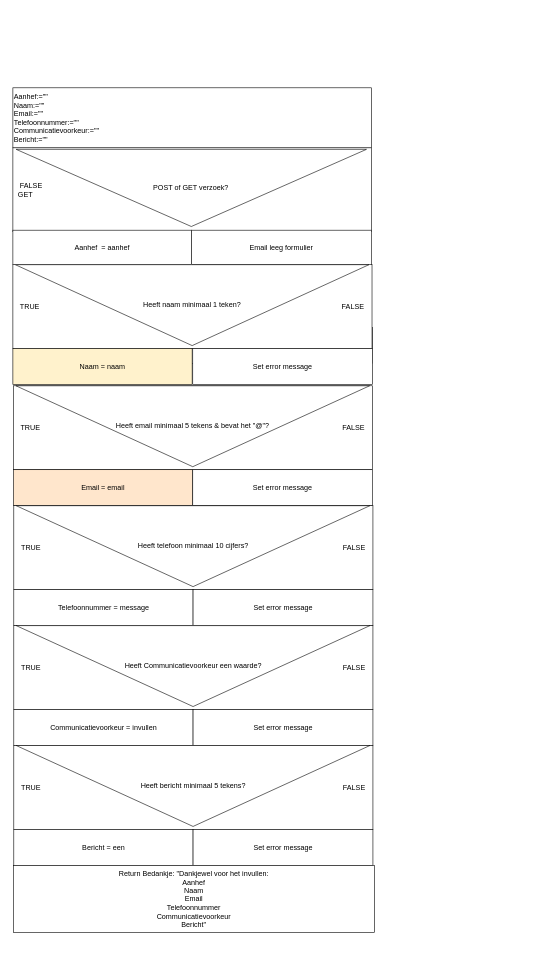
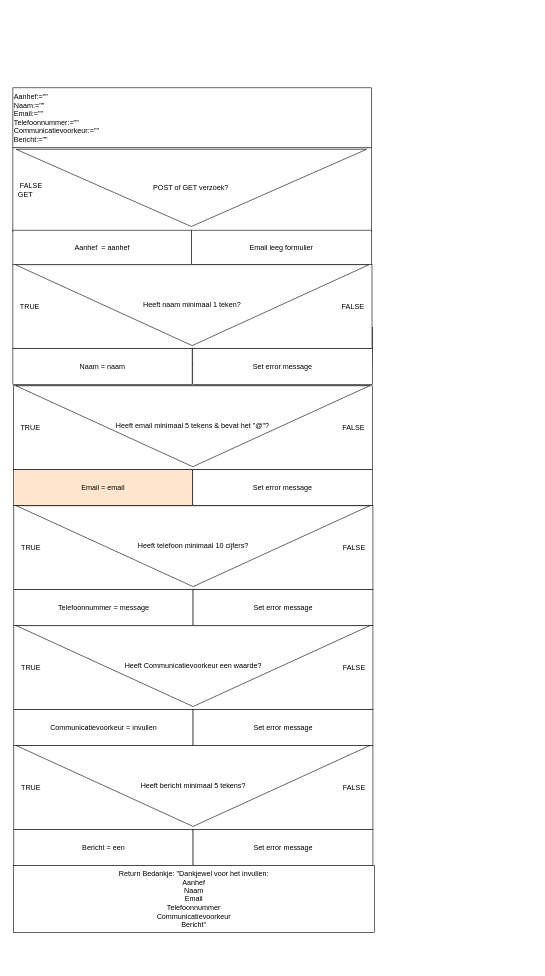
  <mxCell id="0" />
  <mxCell id="1" parent="0" />
  <mxCell id="2" value="&amp;nbsp; &amp;nbsp;FALSE&lt;span style=&quot;white-space: pre;&quot;&gt;&#09;&lt;/span&gt;&lt;span style=&quot;white-space: pre;&quot;&gt;&#09;&lt;/span&gt;&lt;span style=&quot;white-space: pre;&quot;&gt;&#09;&lt;/span&gt;&lt;span style=&quot;white-space: pre;&quot;&gt;&#09;&lt;/span&gt;&lt;span style=&quot;white-space: pre;&quot;&gt;&#09;&lt;/span&gt;&lt;span style=&quot;white-space: pre;&quot;&gt;&#09;&lt;/span&gt;&lt;span style=&quot;white-space: pre;&quot;&gt;&#09;&lt;/span&gt;&lt;span style=&quot;white-space: pre;&quot;&gt;&#09;&lt;/span&gt;&lt;span style=&quot;white-space: pre;&quot;&gt;&#09;&lt;/span&gt;&lt;span style=&quot;white-space: pre;&quot;&gt;&#09;&lt;/span&gt;&lt;span style=&quot;white-space: pre;&quot;&gt;&#09;&lt;/span&gt;&lt;span style=&quot;white-space: pre;&quot;&gt;&#09;&lt;/span&gt;&lt;span style=&quot;white-space: pre;&quot;&gt;&#09;&lt;/span&gt;&lt;span style=&quot;white-space: pre;&quot;&gt;&#09;&lt;/span&gt;&amp;nbsp;&amp;nbsp;&lt;span style=&quot;white-space: pre;&quot;&gt;&#09;&lt;/span&gt;&lt;span style=&quot;white-space: pre;&quot;&gt;&#09;&lt;/span&gt;&lt;span style=&quot;white-space: pre;&quot;&gt;&#09;&lt;/span&gt;&lt;span style=&quot;white-space: pre;&quot;&gt;&#09;&lt;span style=&quot;white-space: pre;&quot;&gt;&#09;&lt;/span&gt;&lt;span style=&quot;white-space: pre;&quot;&gt;&#09;&lt;/span&gt;&lt;span style=&quot;white-space: pre;&quot;&gt;&#09;&lt;/span&gt;&lt;span style=&quot;white-space: pre;&quot;&gt;&#09;&lt;/span&gt;&lt;span style=&quot;white-space: pre;&quot;&gt;&#09;&lt;/span&gt;&lt;span style=&quot;white-space: pre;&quot;&gt;&#09;&lt;/span&gt;&lt;span style=&quot;white-space: pre;&quot;&gt;&#09;&lt;/span&gt;&lt;span style=&quot;white-space: pre;&quot;&gt;&#09;&lt;/span&gt;&lt;span style=&quot;white-space: pre;&quot;&gt;&#09;&lt;/span&gt;&lt;span style=&quot;white-space: pre;&quot;&gt;&#09;&lt;/span&gt;&lt;span style=&quot;white-space: pre;&quot;&gt;&#09;&lt;/span&gt;&lt;span style=&quot;white-space: pre;&quot;&gt;&#09;&lt;/span&gt;&lt;span style=&quot;white-space: pre;&quot;&gt;&#09;&lt;/span&gt;&lt;/span&gt;&lt;span style=&quot;white-space: pre;&quot;&gt;&#09;&lt;/span&gt;&amp;nbsp; &amp;nbsp; GET" style="rounded=0;whiteSpace=wrap;html=1;align=left;" vertex="1" parent="1"><mxGeometry x="20.99" y="245.53" width="598.01" height="140" as="geometry" /></mxCell>
  <mxCell id="3" value="&lt;div style=&quot;&quot;&gt;POST of GET verzoek?&lt;/div&gt;" style="triangle;whiteSpace=wrap;html=1;rotation=90;align=center;verticalAlign=middle;labelPosition=center;verticalLabelPosition=middle;horizontal=0;" vertex="1" parent="1"><mxGeometry x="254.26" y="20.38" width="128.68" height="584.27" as="geometry" /></mxCell>
  <mxCell id="4" value="Email leeg formulier" style="rounded=0;whiteSpace=wrap;html=1;" vertex="1" parent="1"><mxGeometry x="319" y="383" width="300" height="60" as="geometry" /></mxCell>
  <mxCell id="5" value="Aanhef:=&quot;&quot;&lt;br&gt;Naam:=&quot;&quot;&lt;br&gt;Email:=&quot;&quot;&lt;br&gt;Telefoonnummer:=&quot;&quot;&lt;br&gt;Communicatievoorkeur:=&quot;&quot;&lt;br&gt;Bericht:=&quot;&quot;" style="rounded=0;whiteSpace=wrap;html=1;align=left;" vertex="1" parent="1"><mxGeometry x="20.99" y="145.53" width="598.01" height="100" as="geometry" /></mxCell>
  <mxCell id="6" value="Aanhef&amp;nbsp; = aanhef" style="rounded=0;whiteSpace=wrap;html=1;align=center;" vertex="1" parent="1"><mxGeometry x="22.01" y="545.5" width="598.99" height="60" as="geometry" /></mxCell>
  <mxCell id="7" value="&amp;nbsp; &amp;nbsp;TRUE&lt;span style=&quot;white-space: pre;&quot;&gt;&#09;&lt;/span&gt;&lt;span style=&quot;white-space: pre;&quot;&gt;&#09;&lt;/span&gt;&lt;span style=&quot;white-space: pre;&quot;&gt;&#09;&lt;/span&gt;&lt;span style=&quot;white-space: pre;&quot;&gt;&#09;&lt;/span&gt;&lt;span style=&quot;white-space: pre;&quot;&gt;&#09;&lt;/span&gt;&lt;span style=&quot;white-space: pre;&quot;&gt;&#09;&lt;/span&gt;&lt;span style=&quot;white-space: pre;&quot;&gt;&#09;&lt;/span&gt;&lt;span style=&quot;white-space: pre;&quot;&gt;&#09;&lt;/span&gt;&lt;span style=&quot;white-space: pre;&quot;&gt;&#09;&lt;/span&gt;&lt;span style=&quot;white-space: pre;&quot;&gt;&#09;&lt;/span&gt;&lt;span style=&quot;white-space: pre;&quot;&gt;&#09;&lt;/span&gt;&lt;span style=&quot;white-space: pre;&quot;&gt;&#09;&lt;/span&gt;&lt;span style=&quot;white-space: pre;&quot;&gt;&#09;&lt;/span&gt;&lt;span style=&quot;white-space: pre;&quot;&gt;&#09;&lt;/span&gt;&amp;nbsp;&amp;nbsp;&lt;span style=&quot;white-space: pre;&quot;&gt;&#09;&lt;/span&gt;&lt;span style=&quot;white-space: pre;&quot;&gt;&#09;&lt;/span&gt;&lt;span style=&quot;white-space: pre;&quot;&gt;&#09;&lt;/span&gt;&lt;span style=&quot;white-space: pre;&quot;&gt;&#09;&lt;/span&gt;&lt;span style=&quot;white-space: pre;&quot;&gt;&#09;&lt;/span&gt;&amp;nbsp; &amp;nbsp; FALSE" style="rounded=0;whiteSpace=wrap;html=1;align=left;" vertex="1" parent="1"><mxGeometry x="22.01" y="642.5" width="598.99" height="140" as="geometry" /></mxCell>
  <mxCell id="8" value="&lt;div style=&quot;&quot;&gt;Heeft email minimaal 5 tekens &amp;amp; bevat het &quot;@&quot;?&lt;/div&gt;" style="triangle;whiteSpace=wrap;html=1;rotation=90;align=center;verticalAlign=middle;labelPosition=center;verticalLabelPosition=middle;horizontal=0;" vertex="1" parent="1"><mxGeometry x="253.5" y="415" width="135" height="590" as="geometry" /></mxCell>
  <mxCell id="9" value="Email = email" style="rounded=0;whiteSpace=wrap;html=1;fillColor=#ffe6cc;" vertex="1" parent="1"><mxGeometry x="22.01" y="782.5" width="298.99" height="60" as="geometry" /></mxCell>
  <mxCell id="10" value="Set error message" style="rounded=0;whiteSpace=wrap;html=1;" vertex="1" parent="1"><mxGeometry x="321" y="782.5" width="300" height="60" as="geometry" /></mxCell>
  <mxCell id="11" value="&amp;nbsp; &amp;nbsp;TRUE&lt;span style=&quot;white-space: pre;&quot;&gt;&#09;&lt;/span&gt;&lt;span style=&quot;white-space: pre;&quot;&gt;&#09;&lt;/span&gt;&lt;span style=&quot;white-space: pre;&quot;&gt;&#09;&lt;/span&gt;&lt;span style=&quot;white-space: pre;&quot;&gt;&#09;&lt;/span&gt;&lt;span style=&quot;white-space: pre;&quot;&gt;&#09;&lt;/span&gt;&lt;span style=&quot;white-space: pre;&quot;&gt;&#09;&lt;/span&gt;&lt;span style=&quot;white-space: pre;&quot;&gt;&#09;&lt;/span&gt;&lt;span style=&quot;white-space: pre;&quot;&gt;&#09;&lt;/span&gt;&lt;span style=&quot;white-space: pre;&quot;&gt;&#09;&lt;/span&gt;&lt;span style=&quot;white-space: pre;&quot;&gt;&#09;&lt;/span&gt;&lt;span style=&quot;white-space: pre;&quot;&gt;&#09;&lt;/span&gt;&lt;span style=&quot;white-space: pre;&quot;&gt;&#09;&lt;/span&gt;&lt;span style=&quot;white-space: pre;&quot;&gt;&#09;&lt;/span&gt;&lt;span style=&quot;white-space: pre;&quot;&gt;&#09;&lt;/span&gt;&amp;nbsp;&amp;nbsp;&lt;span style=&quot;white-space: pre;&quot;&gt;&#09;&lt;/span&gt;&lt;span style=&quot;white-space: pre;&quot;&gt;&#09;&lt;/span&gt;&lt;span style=&quot;white-space: pre;&quot;&gt;&#09;&lt;/span&gt;&lt;span style=&quot;white-space: pre;&quot;&gt;&#09;&lt;/span&gt;&lt;span style=&quot;white-space: pre;&quot;&gt;&#09;&lt;/span&gt;&amp;nbsp; &amp;nbsp; FALSE" style="rounded=0;whiteSpace=wrap;html=1;align=left;" vertex="1" parent="1"><mxGeometry x="22.52" y="842.5" width="598.99" height="140" as="geometry" /></mxCell>
  <mxCell id="12" value="&lt;div style=&quot;&quot;&gt;Heeft telefoon minimaal 10 cijfers?&lt;/div&gt;" style="triangle;whiteSpace=wrap;html=1;rotation=90;align=center;verticalAlign=middle;labelPosition=center;verticalLabelPosition=middle;horizontal=0;" vertex="1" parent="1"><mxGeometry x="254.01" y="615" width="135" height="590" as="geometry" /></mxCell>
  <mxCell id="13" value="Telefoonnummer = message" style="rounded=0;whiteSpace=wrap;html=1;" vertex="1" parent="1"><mxGeometry x="22.52" y="982.5" width="298.99" height="60" as="geometry" /></mxCell>
  <mxCell id="14" value="Set error message" style="rounded=0;whiteSpace=wrap;html=1;" vertex="1" parent="1"><mxGeometry x="321.51" y="982.5" width="300" height="60" as="geometry" /></mxCell>
  <mxCell id="15" value="&amp;nbsp; &amp;nbsp;TRUE&lt;span style=&quot;white-space: pre;&quot;&gt;&#09;&lt;/span&gt;&lt;span style=&quot;white-space: pre;&quot;&gt;&#09;&lt;/span&gt;&lt;span style=&quot;white-space: pre;&quot;&gt;&#09;&lt;/span&gt;&lt;span style=&quot;white-space: pre;&quot;&gt;&#09;&lt;/span&gt;&lt;span style=&quot;white-space: pre;&quot;&gt;&#09;&lt;/span&gt;&lt;span style=&quot;white-space: pre;&quot;&gt;&#09;&lt;/span&gt;&lt;span style=&quot;white-space: pre;&quot;&gt;&#09;&lt;/span&gt;&lt;span style=&quot;white-space: pre;&quot;&gt;&#09;&lt;/span&gt;&lt;span style=&quot;white-space: pre;&quot;&gt;&#09;&lt;/span&gt;&lt;span style=&quot;white-space: pre;&quot;&gt;&#09;&lt;/span&gt;&lt;span style=&quot;white-space: pre;&quot;&gt;&#09;&lt;/span&gt;&lt;span style=&quot;white-space: pre;&quot;&gt;&#09;&lt;/span&gt;&lt;span style=&quot;white-space: pre;&quot;&gt;&#09;&lt;/span&gt;&lt;span style=&quot;white-space: pre;&quot;&gt;&#09;&lt;/span&gt;&amp;nbsp;&amp;nbsp;&lt;span style=&quot;white-space: pre;&quot;&gt;&#09;&lt;/span&gt;&lt;span style=&quot;white-space: pre;&quot;&gt;&#09;&lt;/span&gt;&lt;span style=&quot;white-space: pre;&quot;&gt;&#09;&lt;/span&gt;&lt;span style=&quot;white-space: pre;&quot;&gt;&#09;&lt;/span&gt;&lt;span style=&quot;white-space: pre;&quot;&gt;&#09;&lt;/span&gt;&amp;nbsp; &amp;nbsp; FALSE" style="rounded=0;whiteSpace=wrap;html=1;align=left;" vertex="1" parent="1"><mxGeometry x="22.52" y="1042.5" width="598.99" height="140" as="geometry" /></mxCell>
  <mxCell id="16" value="&lt;div style=&quot;&quot;&gt;Heeft Communicatievoorkeur een waarde?&lt;/div&gt;" style="triangle;whiteSpace=wrap;html=1;rotation=90;align=center;verticalAlign=middle;labelPosition=center;verticalLabelPosition=middle;horizontal=0;" vertex="1" parent="1"><mxGeometry x="254.01" y="815" width="135" height="590" as="geometry" /></mxCell>
  <mxCell id="17" value="Communicatievoorkeur = invullen" style="rounded=0;whiteSpace=wrap;html=1;" vertex="1" parent="1"><mxGeometry x="22.52" y="1182.5" width="298.99" height="60" as="geometry" /></mxCell>
  <mxCell id="18" value="Set error message" style="rounded=0;whiteSpace=wrap;html=1;" vertex="1" parent="1"><mxGeometry x="321.51" y="1182.5" width="300" height="60" as="geometry" /></mxCell>
  <mxCell id="19" value="&amp;nbsp; &amp;nbsp;TRUE&lt;span style=&quot;white-space: pre;&quot;&gt;&#09;&lt;/span&gt;&lt;span style=&quot;white-space: pre;&quot;&gt;&#09;&lt;/span&gt;&lt;span style=&quot;white-space: pre;&quot;&gt;&#09;&lt;/span&gt;&lt;span style=&quot;white-space: pre;&quot;&gt;&#09;&lt;/span&gt;&lt;span style=&quot;white-space: pre;&quot;&gt;&#09;&lt;/span&gt;&lt;span style=&quot;white-space: pre;&quot;&gt;&#09;&lt;/span&gt;&lt;span style=&quot;white-space: pre;&quot;&gt;&#09;&lt;/span&gt;&lt;span style=&quot;white-space: pre;&quot;&gt;&#09;&lt;/span&gt;&lt;span style=&quot;white-space: pre;&quot;&gt;&#09;&lt;/span&gt;&lt;span style=&quot;white-space: pre;&quot;&gt;&#09;&lt;/span&gt;&lt;span style=&quot;white-space: pre;&quot;&gt;&#09;&lt;/span&gt;&lt;span style=&quot;white-space: pre;&quot;&gt;&#09;&lt;/span&gt;&lt;span style=&quot;white-space: pre;&quot;&gt;&#09;&lt;/span&gt;&lt;span style=&quot;white-space: pre;&quot;&gt;&#09;&lt;/span&gt;&amp;nbsp;&amp;nbsp;&lt;span style=&quot;white-space: pre;&quot;&gt;&#09;&lt;/span&gt;&lt;span style=&quot;white-space: pre;&quot;&gt;&#09;&lt;/span&gt;&lt;span style=&quot;white-space: pre;&quot;&gt;&#09;&lt;/span&gt;&lt;span style=&quot;white-space: pre;&quot;&gt;&#09;&lt;/span&gt;&lt;span style=&quot;white-space: pre;&quot;&gt;&#09;&lt;/span&gt;&amp;nbsp; &amp;nbsp; FALSE" style="rounded=0;whiteSpace=wrap;html=1;align=left;" vertex="1" parent="1"><mxGeometry x="22.52" y="1242.5" width="598.99" height="140" as="geometry" /></mxCell>
  <mxCell id="20" value="&lt;div style=&quot;&quot;&gt;Heeft bericht minimaal 5 tekens?&lt;/div&gt;" style="triangle;whiteSpace=wrap;html=1;rotation=90;align=center;verticalAlign=middle;labelPosition=center;verticalLabelPosition=middle;horizontal=0;" vertex="1" parent="1"><mxGeometry x="254.01" y="1015" width="135" height="590" as="geometry" /></mxCell>
  <mxCell id="21" value="Bericht = een" style="rounded=0;whiteSpace=wrap;html=1;" vertex="1" parent="1"><mxGeometry x="22.52" y="1382.5" width="298.99" height="60" as="geometry" /></mxCell>
  <mxCell id="22" value="Set error message" style="rounded=0;whiteSpace=wrap;html=1;" vertex="1" parent="1"><mxGeometry x="321.51" y="1382.5" width="300" height="60" as="geometry" /></mxCell>
  <mxCell id="23" value="&amp;nbsp; &amp;nbsp;TRUE&lt;span style=&quot;white-space: pre;&quot;&gt;&#09;&lt;/span&gt;&lt;span style=&quot;white-space: pre;&quot;&gt;&#09;&lt;/span&gt;&lt;span style=&quot;white-space: pre;&quot;&gt;&#09;&lt;/span&gt;&lt;span style=&quot;white-space: pre;&quot;&gt;&#09;&lt;/span&gt;&lt;span style=&quot;white-space: pre;&quot;&gt;&#09;&lt;/span&gt;&lt;span style=&quot;white-space: pre;&quot;&gt;&#09;&lt;/span&gt;&lt;span style=&quot;white-space: pre;&quot;&gt;&#09;&lt;/span&gt;&lt;span style=&quot;white-space: pre;&quot;&gt;&#09;&lt;/span&gt;&lt;span style=&quot;white-space: pre;&quot;&gt;&#09;&lt;/span&gt;&lt;span style=&quot;white-space: pre;&quot;&gt;&#09;&lt;/span&gt;&lt;span style=&quot;white-space: pre;&quot;&gt;&#09;&lt;/span&gt;&lt;span style=&quot;white-space: pre;&quot;&gt;&#09;&lt;/span&gt;&lt;span style=&quot;white-space: pre;&quot;&gt;&#09;&lt;/span&gt;&lt;span style=&quot;white-space: pre;&quot;&gt;&#09;&lt;/span&gt;&amp;nbsp;&amp;nbsp;&lt;span style=&quot;white-space: pre;&quot;&gt;&#09;&lt;/span&gt;&lt;span style=&quot;white-space: pre;&quot;&gt;&#09;&lt;/span&gt;&lt;span style=&quot;white-space: pre;&quot;&gt;&#09;&lt;/span&gt;&lt;span style=&quot;white-space: pre;&quot;&gt;&#09;&lt;/span&gt;&lt;span style=&quot;white-space: pre;&quot;&gt;&#09;&lt;/span&gt;&amp;nbsp; &amp;nbsp; FALSE" style="rounded=0;whiteSpace=wrap;html=1;align=left;" vertex="1" parent="1"><mxGeometry x="20.99" y="440.5" width="598.99" height="140" as="geometry" /></mxCell>
  <mxCell id="24" value="&lt;div style=&quot;&quot;&gt;Heeft naam minimaal 1 teken?&lt;/div&gt;" style="triangle;whiteSpace=wrap;html=1;rotation=90;align=center;verticalAlign=middle;labelPosition=center;verticalLabelPosition=middle;horizontal=0;" vertex="1" parent="1"><mxGeometry x="252.48" y="213" width="135" height="590" as="geometry" /></mxCell>
- <mxCell id="25" value="Naam = naam" style="rounded=0;whiteSpace=wrap;html=1;fillColor=#fff2cc;" vertex="1" parent="1"><mxGeometry x="20.99" y="580.5" width="298.99" height="60" as="geometry" /></mxCell>
+ <mxCell id="25" value="Naam = naam" style="rounded=0;whiteSpace=wrap;html=1;" vertex="1" parent="1"><mxGeometry x="20.99" y="580.5" width="298.99" height="60" as="geometry" /></mxCell>
  <mxCell id="26" value="Set error message" style="rounded=0;whiteSpace=wrap;html=1;" vertex="1" parent="1"><mxGeometry x="321" y="580.5" width="300" height="60" as="geometry" /></mxCell>
  <mxCell id="27" value="Aanhef&amp;nbsp; = aanhef" style="rounded=0;whiteSpace=wrap;html=1;align=center;" vertex="1" parent="1"><mxGeometry x="20.99" y="383" width="298.01" height="57.53" as="geometry" /></mxCell>
  <mxCell id="28" value="Return Bedankje: &quot;Dankjewel voor het invullen: &lt;br&gt;Aanhef&lt;br&gt;Naam&lt;br&gt;Email&lt;br&gt;Telefoonnummer&lt;br&gt;Communicatievoorkeur&lt;br&gt;Bericht&quot;" style="rounded=0;whiteSpace=wrap;html=1;" vertex="1" parent="1"><mxGeometry x="22.01" y="1442.5" width="602" height="112" as="geometry" /></mxCell>
